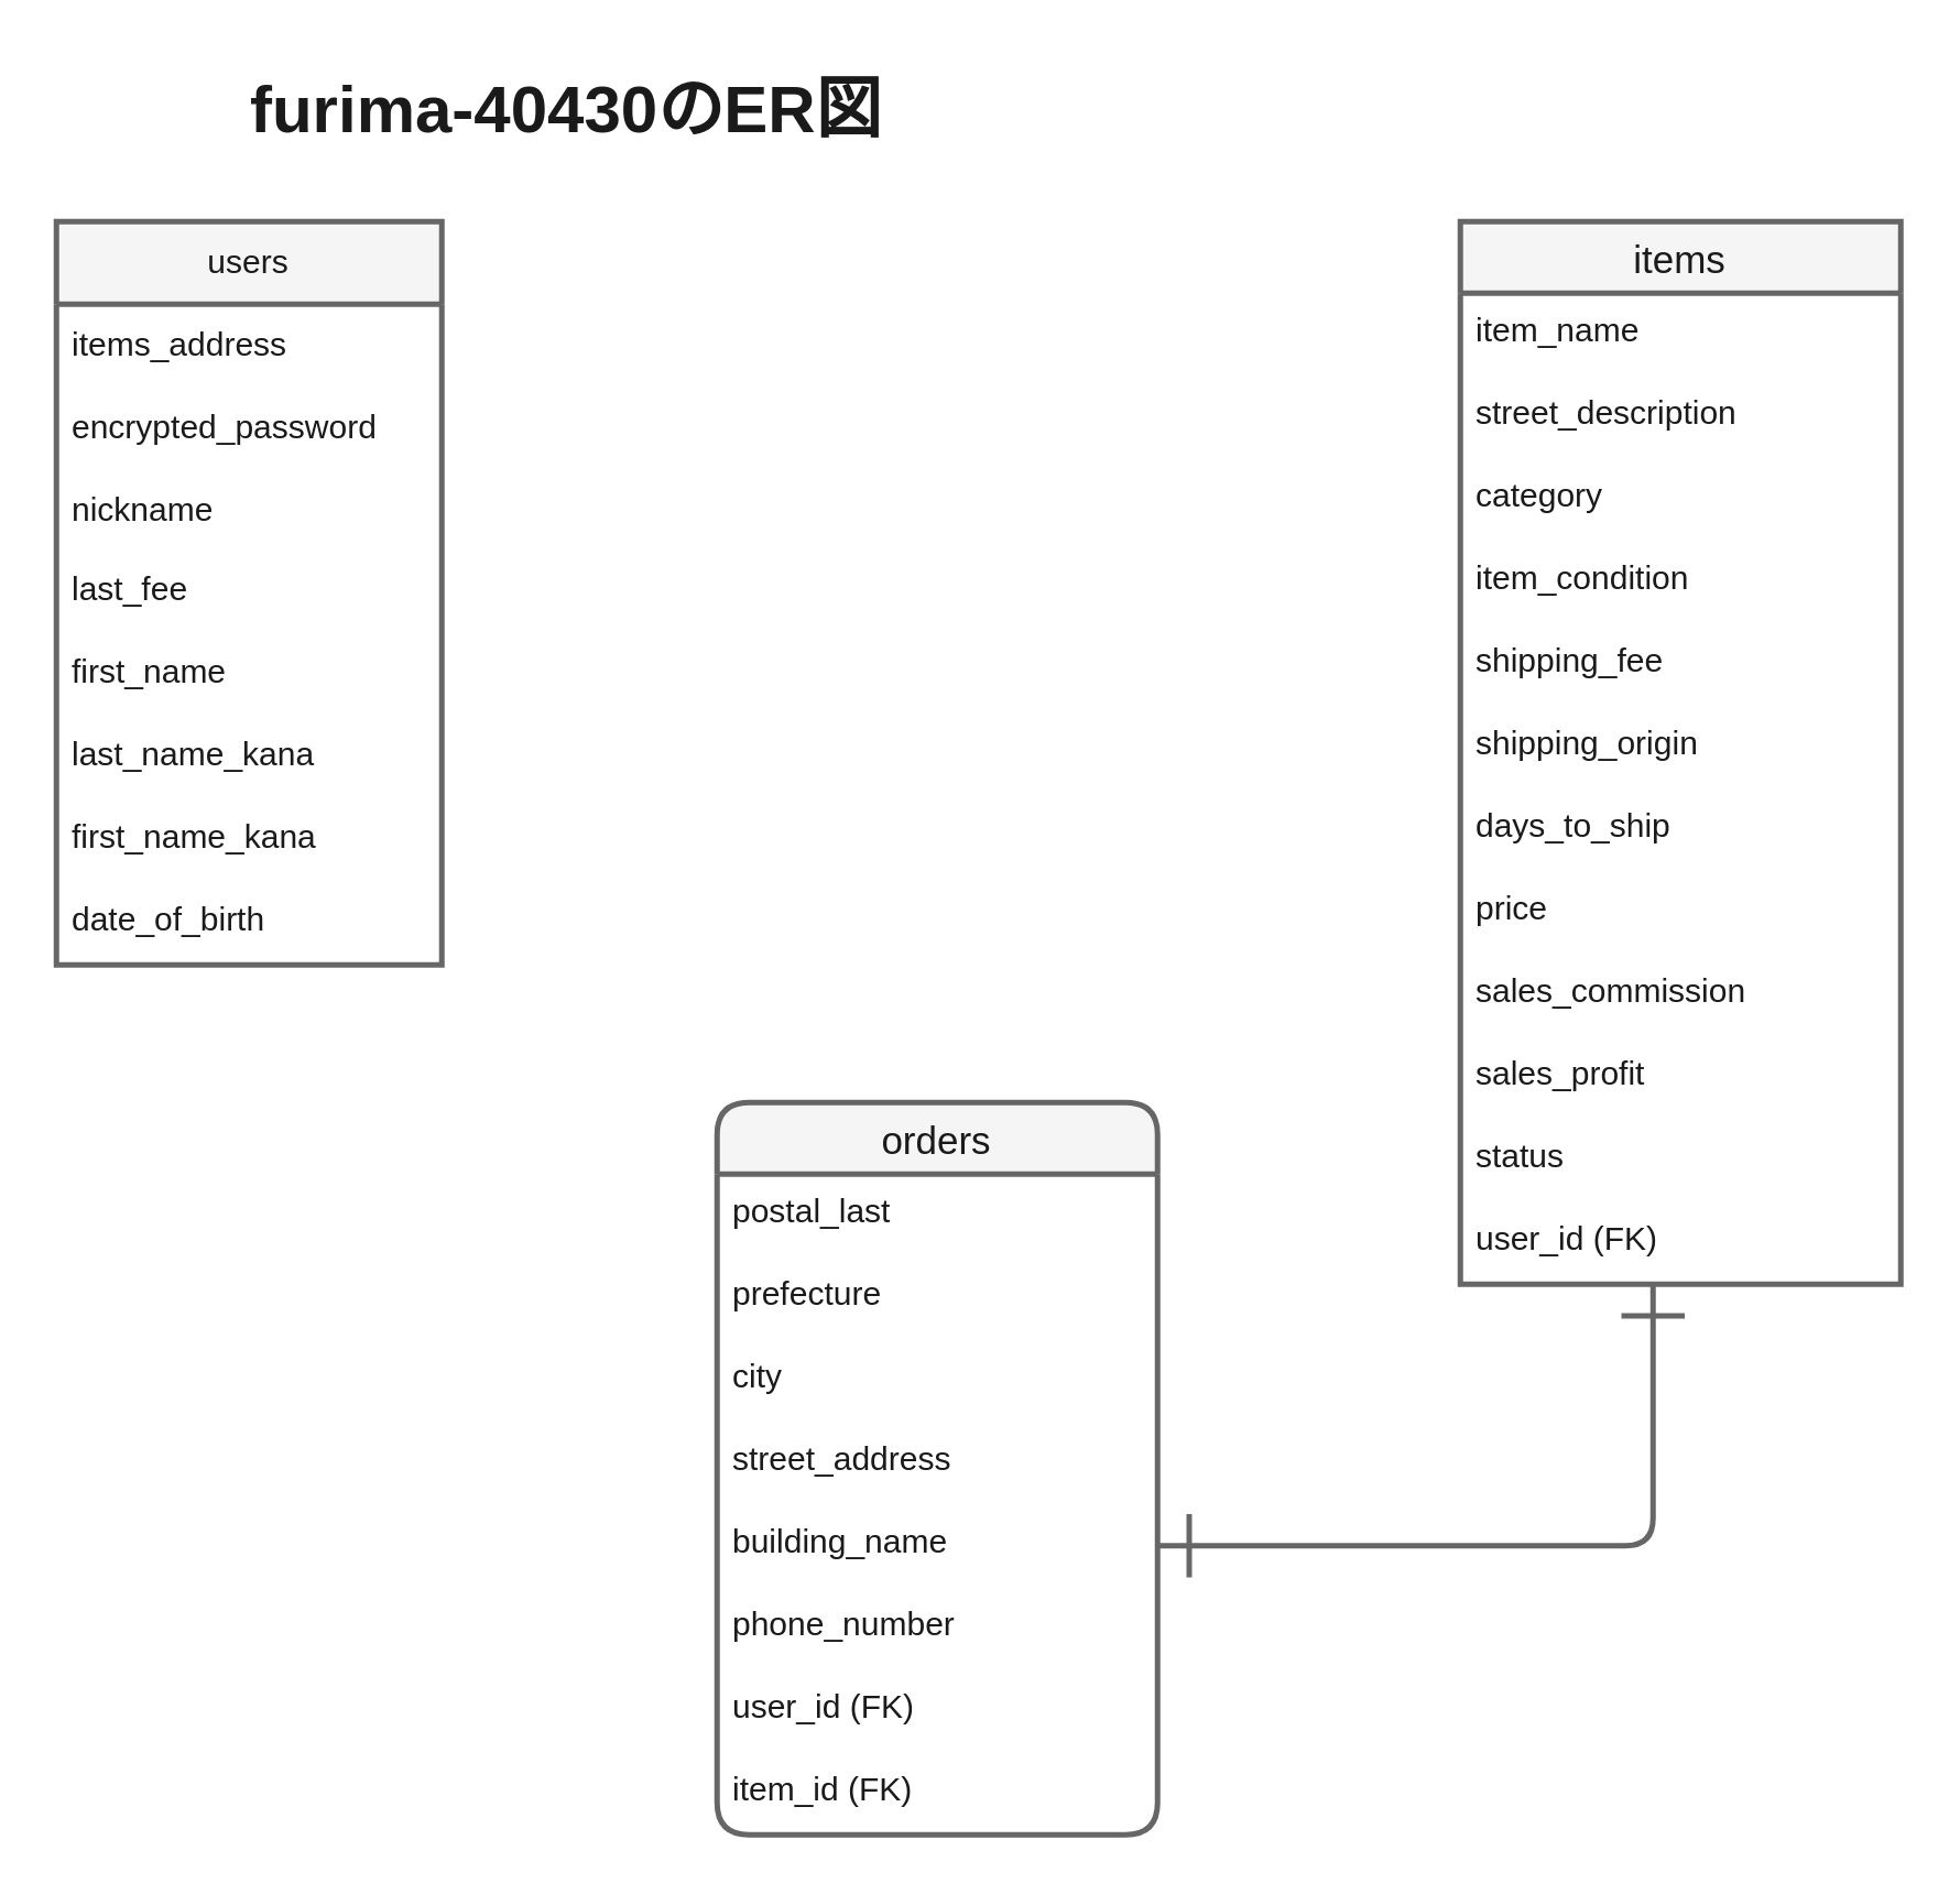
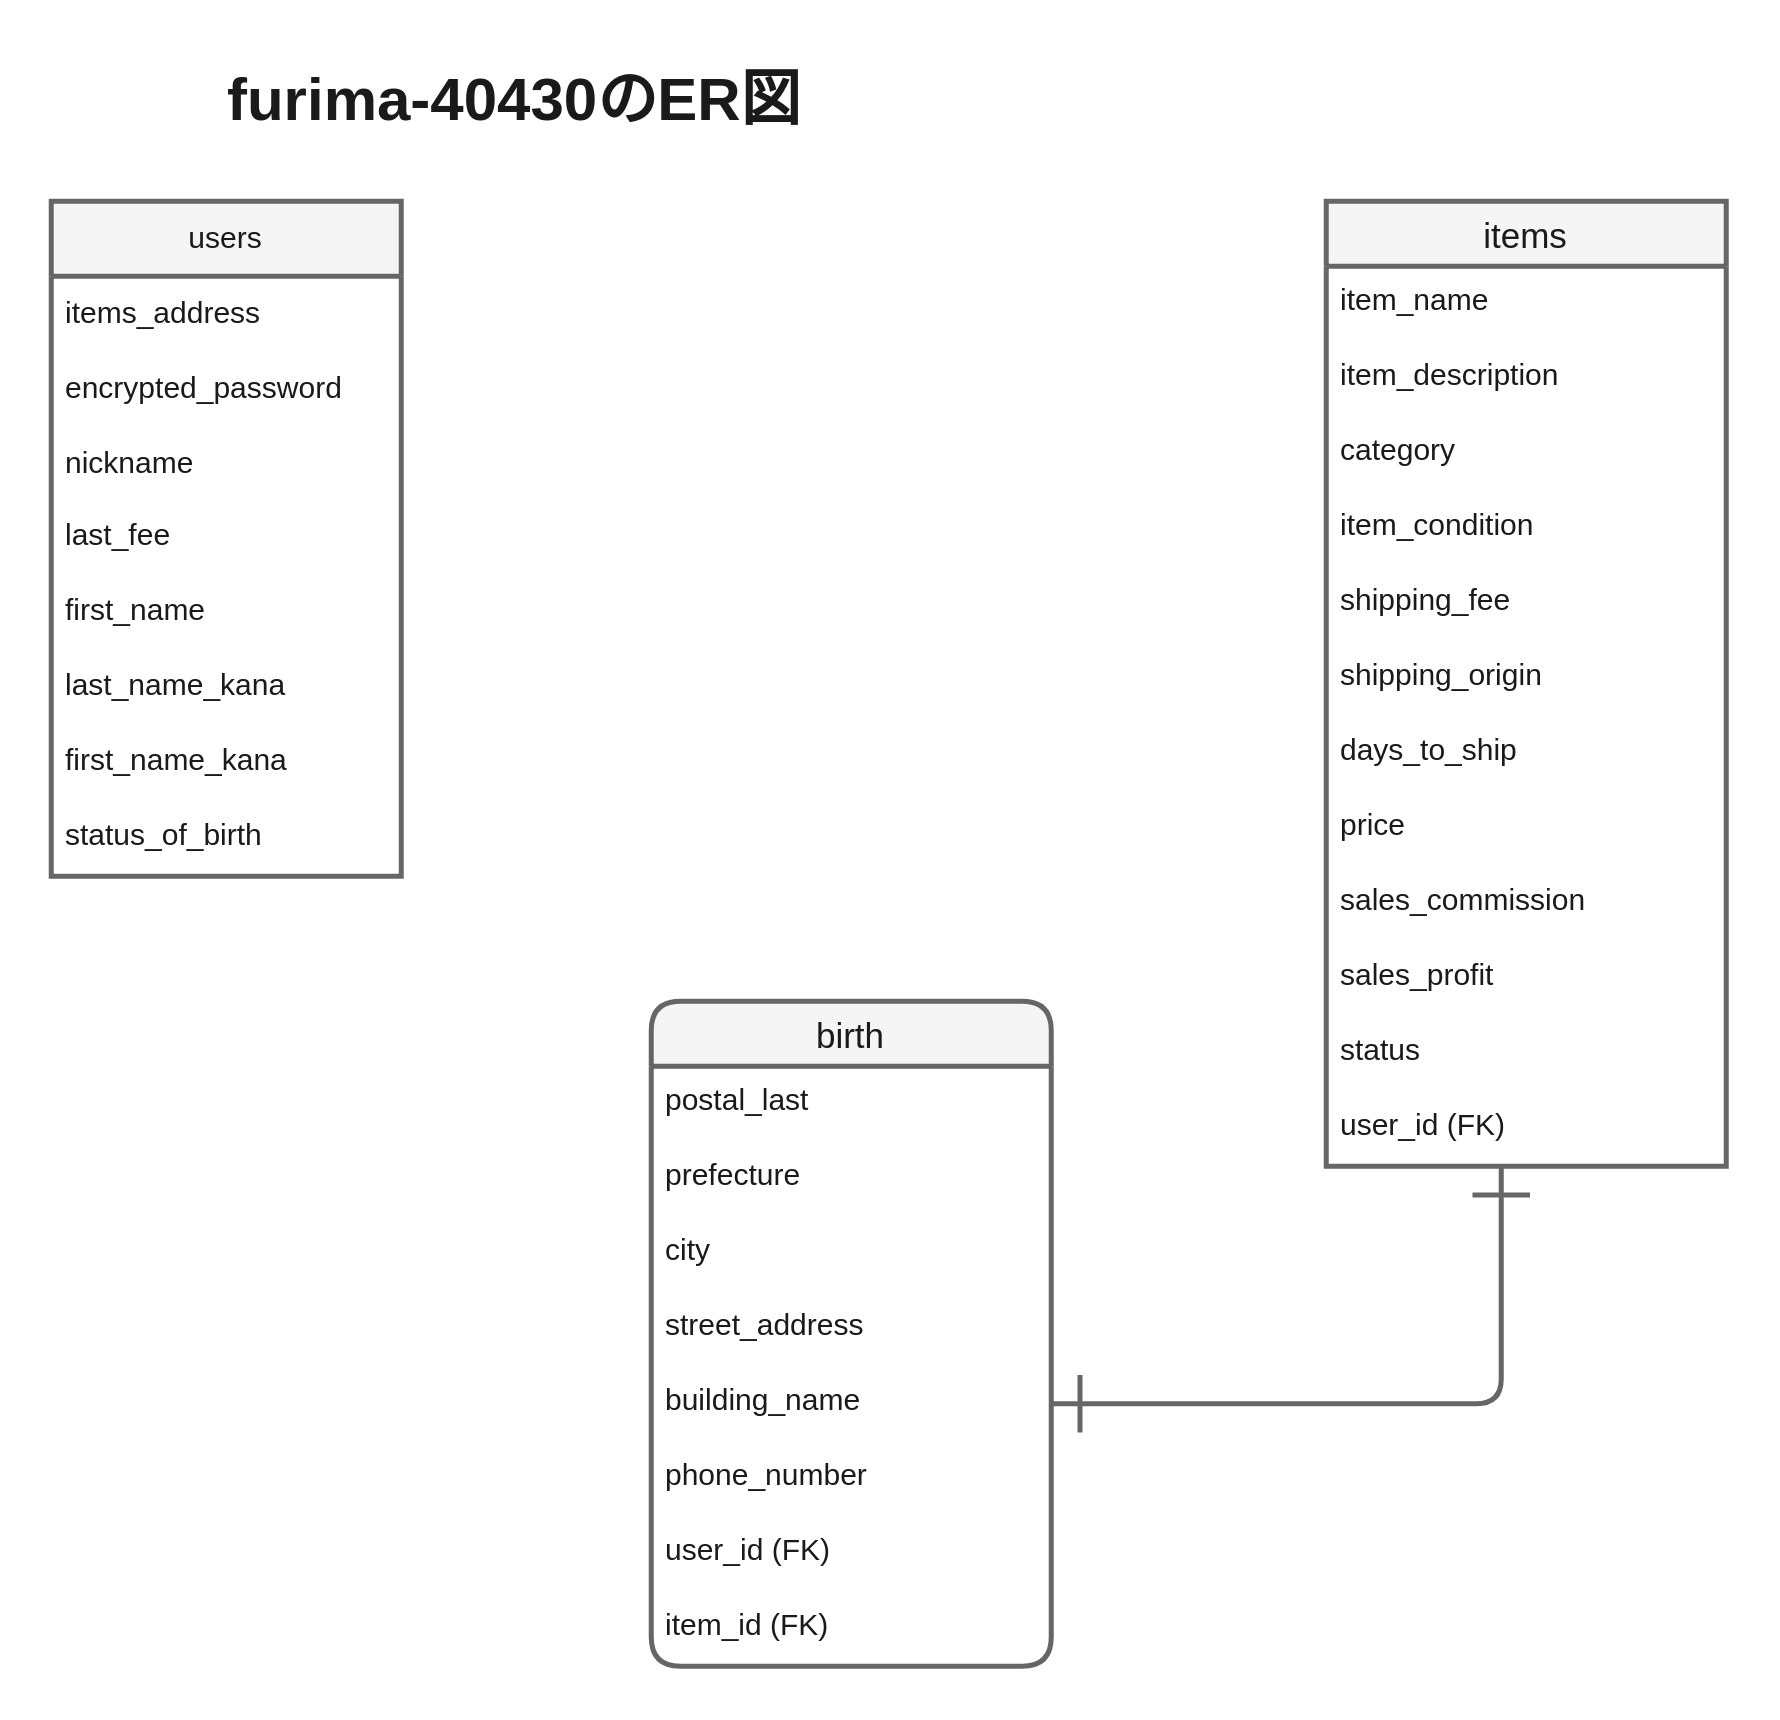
  <mxCell id="0" />
  <mxCell id="1" parent="0" />
  <mxCell id="2" value="users" style="swimlane;fontStyle=0;childLayout=stackLayout;horizontal=1;startSize=30;horizontalStack=0;resizeParent=1;resizeParentMax=0;resizeLast=0;collapsible=1;marginBottom=0;whiteSpace=wrap;html=1;fillColor=#f5f5f5;strokeColor=#666666;fontColor=#1A1A1A;strokeWidth=2;" parent="1" vertex="1"><mxGeometry x="20" y="80" width="140" height="270" as="geometry" /></mxCell>
  <mxCell id="3" value="items_address" style="text;strokeColor=none;fillColor=none;align=left;verticalAlign=middle;spacingLeft=4;spacingRight=4;overflow=hidden;points=[[0,0.5],[1,0.5]];portConstraint=eastwest;rotatable=0;whiteSpace=wrap;html=1;fontColor=#1A1A1A;" parent="2" vertex="1"><mxGeometry y="30" width="140" height="30" as="geometry" /></mxCell>
  <mxCell id="4" value="encrypted_password" style="text;strokeColor=none;fillColor=none;align=left;verticalAlign=middle;spacingLeft=4;spacingRight=4;overflow=hidden;points=[[0,0.5],[1,0.5]];portConstraint=eastwest;rotatable=0;whiteSpace=wrap;html=1;fontColor=#1A1A1A;" parent="2" vertex="1"><mxGeometry y="60" width="140" height="30" as="geometry" /></mxCell>
  <mxCell id="5" value="nickname" style="text;strokeColor=none;fillColor=none;align=left;verticalAlign=middle;spacingLeft=4;spacingRight=4;overflow=hidden;points=[[0,0.5],[1,0.5]];portConstraint=eastwest;rotatable=0;whiteSpace=wrap;html=1;fontColor=#1A1A1A;" parent="2" vertex="1"><mxGeometry y="90" width="140" height="30" as="geometry" /></mxCell>
  <mxCell id="6" value="last_fee" style="text;strokeColor=none;fillColor=none;spacingLeft=4;spacingRight=4;overflow=hidden;rotatable=0;points=[[0,0.5],[1,0.5]];portConstraint=eastwest;fontSize=12;fontColor=#1A1A1A;" parent="2" vertex="1"><mxGeometry y="120" width="140" height="30" as="geometry" /></mxCell>
  <mxCell id="7" value="first_name" style="text;strokeColor=none;fillColor=none;spacingLeft=4;spacingRight=4;overflow=hidden;rotatable=0;points=[[0,0.5],[1,0.5]];portConstraint=eastwest;fontSize=12;fontColor=#1A1A1A;" parent="2" vertex="1"><mxGeometry y="150" width="140" height="30" as="geometry" /></mxCell>
  <mxCell id="8" value="last_name_kana" style="text;strokeColor=none;fillColor=none;spacingLeft=4;spacingRight=4;overflow=hidden;rotatable=0;points=[[0,0.5],[1,0.5]];portConstraint=eastwest;fontSize=12;fontColor=#1A1A1A;" parent="2" vertex="1"><mxGeometry y="180" width="140" height="30" as="geometry" /></mxCell>
  <mxCell id="9" value="first_name_kana" style="text;strokeColor=none;fillColor=none;spacingLeft=4;spacingRight=4;overflow=hidden;rotatable=0;points=[[0,0.5],[1,0.5]];portConstraint=eastwest;fontSize=12;fontColor=#1A1A1A;" parent="2" vertex="1"><mxGeometry y="210" width="140" height="30" as="geometry" /></mxCell>
- <mxCell id="10" value="date_of_birth" style="text;strokeColor=none;fillColor=none;spacingLeft=4;spacingRight=4;overflow=hidden;rotatable=0;points=[[0,0.5],[1,0.5]];portConstraint=eastwest;fontSize=12;fontColor=#1A1A1A;" parent="2" vertex="1"><mxGeometry y="240" width="140" height="30" as="geometry" /></mxCell>
+ <mxCell id="10" value="status_of_birth" style="text;strokeColor=none;fillColor=none;spacingLeft=4;spacingRight=4;overflow=hidden;rotatable=0;points=[[0,0.5],[1,0.5]];portConstraint=eastwest;fontSize=12;fontColor=#1A1A1A;" parent="2" vertex="1"><mxGeometry y="240" width="140" height="30" as="geometry" /></mxCell>
  <mxCell id="11" value="items" style="swimlane;fontStyle=0;childLayout=stackLayout;horizontal=1;startSize=26;horizontalStack=0;resizeParent=1;resizeParentMax=0;resizeLast=0;collapsible=1;marginBottom=0;align=center;fontSize=14;fillColor=#f5f5f5;fontColor=#1A1A1A;strokeColor=#666666;strokeWidth=2;" parent="1" vertex="1"><mxGeometry x="530" y="80" width="160" height="386" as="geometry" /></mxCell>
  <mxCell id="12" value="item_name" style="text;strokeColor=none;fillColor=none;spacingLeft=4;spacingRight=4;overflow=hidden;rotatable=0;points=[[0,0.5],[1,0.5]];portConstraint=eastwest;fontSize=12;fontColor=#1A1A1A;" parent="11" vertex="1"><mxGeometry y="26" width="160" height="30" as="geometry" /></mxCell>
- <mxCell id="13" value="street_description" style="text;strokeColor=none;fillColor=none;spacingLeft=4;spacingRight=4;overflow=hidden;rotatable=0;points=[[0,0.5],[1,0.5]];portConstraint=eastwest;fontSize=12;fontColor=#1A1A1A;" parent="11" vertex="1"><mxGeometry y="56" width="160" height="30" as="geometry" /></mxCell>
+ <mxCell id="13" value="item_description" style="text;strokeColor=none;fillColor=none;spacingLeft=4;spacingRight=4;overflow=hidden;rotatable=0;points=[[0,0.5],[1,0.5]];portConstraint=eastwest;fontSize=12;fontColor=#1A1A1A;" parent="11" vertex="1"><mxGeometry y="56" width="160" height="30" as="geometry" /></mxCell>
  <mxCell id="14" value="category" style="text;strokeColor=none;fillColor=none;spacingLeft=4;spacingRight=4;overflow=hidden;rotatable=0;points=[[0,0.5],[1,0.5]];portConstraint=eastwest;fontSize=12;fontColor=#1A1A1A;" parent="11" vertex="1"><mxGeometry y="86" width="160" height="30" as="geometry" /></mxCell>
  <mxCell id="15" value="item_condition" style="text;strokeColor=none;fillColor=none;spacingLeft=4;spacingRight=4;overflow=hidden;rotatable=0;points=[[0,0.5],[1,0.5]];portConstraint=eastwest;fontSize=12;fontColor=#1A1A1A;" parent="11" vertex="1"><mxGeometry y="116" width="160" height="30" as="geometry" /></mxCell>
  <mxCell id="16" value="shipping_fee" style="text;strokeColor=none;fillColor=none;spacingLeft=4;spacingRight=4;overflow=hidden;rotatable=0;points=[[0,0.5],[1,0.5]];portConstraint=eastwest;fontSize=12;fontColor=#1A1A1A;" parent="11" vertex="1"><mxGeometry y="146" width="160" height="30" as="geometry" /></mxCell>
  <mxCell id="17" value="shipping_origin" style="text;strokeColor=none;fillColor=none;spacingLeft=4;spacingRight=4;overflow=hidden;rotatable=0;points=[[0,0.5],[1,0.5]];portConstraint=eastwest;fontSize=12;fontColor=#1A1A1A;" parent="11" vertex="1"><mxGeometry y="176" width="160" height="30" as="geometry" /></mxCell>
  <mxCell id="18" value="days_to_ship" style="text;strokeColor=none;fillColor=none;spacingLeft=4;spacingRight=4;overflow=hidden;rotatable=0;points=[[0,0.5],[1,0.5]];portConstraint=eastwest;fontSize=12;fontColor=#1A1A1A;" parent="11" vertex="1"><mxGeometry y="206" width="160" height="30" as="geometry" /></mxCell>
  <mxCell id="19" value="price" style="text;strokeColor=none;fillColor=none;spacingLeft=4;spacingRight=4;overflow=hidden;rotatable=0;points=[[0,0.5],[1,0.5]];portConstraint=eastwest;fontSize=12;fontColor=#1A1A1A;" parent="11" vertex="1"><mxGeometry y="236" width="160" height="30" as="geometry" /></mxCell>
  <mxCell id="20" value="sales_commission" style="text;strokeColor=none;fillColor=none;spacingLeft=4;spacingRight=4;overflow=hidden;rotatable=0;points=[[0,0.5],[1,0.5]];portConstraint=eastwest;fontSize=12;fontColor=#1A1A1A;" parent="11" vertex="1"><mxGeometry y="266" width="160" height="30" as="geometry" /></mxCell>
  <mxCell id="21" value="sales_profit" style="text;strokeColor=none;fillColor=none;spacingLeft=4;spacingRight=4;overflow=hidden;rotatable=0;points=[[0,0.5],[1,0.5]];portConstraint=eastwest;fontSize=12;fontColor=#1A1A1A;" parent="11" vertex="1"><mxGeometry y="296" width="160" height="30" as="geometry" /></mxCell>
  <mxCell id="22" value="status" style="text;strokeColor=none;fillColor=none;spacingLeft=4;spacingRight=4;overflow=hidden;rotatable=0;points=[[0,0.5],[1,0.5]];portConstraint=eastwest;fontSize=12;fontColor=#1A1A1A;" parent="11" vertex="1"><mxGeometry y="326" width="160" height="30" as="geometry" /></mxCell>
  <mxCell id="23" value="user_id (FK)&#10;" style="text;strokeColor=none;fillColor=none;spacingLeft=4;spacingRight=4;overflow=hidden;rotatable=0;points=[[0,0.5],[1,0.5]];portConstraint=eastwest;fontSize=12;fontColor=#1A1A1A;" parent="11" vertex="1"><mxGeometry y="356" width="160" height="30" as="geometry" /></mxCell>
- <mxCell id="24" value="orders" style="swimlane;fontStyle=0;childLayout=stackLayout;horizontal=1;startSize=26;horizontalStack=0;resizeParent=1;resizeParentMax=0;resizeLast=0;collapsible=1;marginBottom=0;align=center;fontSize=14;rounded=1;fillColor=#f5f5f5;fontColor=#1A1A1A;strokeColor=#666666;strokeWidth=2;" parent="1" vertex="1"><mxGeometry x="260" y="400" width="160" height="266" as="geometry" /></mxCell>
+ <mxCell id="24" value="birth" style="swimlane;fontStyle=0;childLayout=stackLayout;horizontal=1;startSize=26;horizontalStack=0;resizeParent=1;resizeParentMax=0;resizeLast=0;collapsible=1;marginBottom=0;align=center;fontSize=14;rounded=1;fillColor=#f5f5f5;fontColor=#1A1A1A;strokeColor=#666666;strokeWidth=2;" parent="1" vertex="1"><mxGeometry x="260" y="400" width="160" height="266" as="geometry" /></mxCell>
  <mxCell id="25" value="postal_last" style="text;strokeColor=none;fillColor=none;spacingLeft=4;spacingRight=4;overflow=hidden;rotatable=0;points=[[0,0.5],[1,0.5]];portConstraint=eastwest;fontSize=12;rounded=1;fontColor=#1A1A1A;" parent="24" vertex="1"><mxGeometry y="26" width="160" height="30" as="geometry" /></mxCell>
  <mxCell id="26" value="prefecture" style="text;strokeColor=none;fillColor=none;spacingLeft=4;spacingRight=4;overflow=hidden;rotatable=0;points=[[0,0.5],[1,0.5]];portConstraint=eastwest;fontSize=12;fontColor=#1A1A1A;" parent="24" vertex="1"><mxGeometry y="56" width="160" height="30" as="geometry" /></mxCell>
  <mxCell id="27" value="city" style="text;strokeColor=none;fillColor=none;spacingLeft=4;spacingRight=4;overflow=hidden;rotatable=0;points=[[0,0.5],[1,0.5]];portConstraint=eastwest;fontSize=12;fontColor=#1A1A1A;" parent="24" vertex="1"><mxGeometry y="86" width="160" height="30" as="geometry" /></mxCell>
  <mxCell id="28" value="street_address" style="text;strokeColor=none;fillColor=none;spacingLeft=4;spacingRight=4;overflow=hidden;rotatable=0;points=[[0,0.5],[1,0.5]];portConstraint=eastwest;fontSize=12;fontColor=#1A1A1A;" parent="24" vertex="1"><mxGeometry y="116" width="160" height="30" as="geometry" /></mxCell>
  <mxCell id="29" value="building_name" style="text;strokeColor=none;fillColor=none;spacingLeft=4;spacingRight=4;overflow=hidden;rotatable=0;points=[[0,0.5],[1,0.5]];portConstraint=eastwest;fontSize=12;fontColor=#1A1A1A;" parent="24" vertex="1"><mxGeometry y="146" width="160" height="30" as="geometry" /></mxCell>
  <mxCell id="30" value="phone_number" style="text;strokeColor=none;fillColor=none;spacingLeft=4;spacingRight=4;overflow=hidden;rotatable=0;points=[[0,0.5],[1,0.5]];portConstraint=eastwest;fontSize=12;fontColor=#1A1A1A;" parent="24" vertex="1"><mxGeometry y="176" width="160" height="30" as="geometry" /></mxCell>
  <mxCell id="31" value="user_id (FK)" style="text;strokeColor=none;fillColor=none;spacingLeft=4;spacingRight=4;overflow=hidden;rotatable=0;points=[[0,0.5],[1,0.5]];portConstraint=eastwest;fontSize=12;fontColor=#1A1A1A;" parent="24" vertex="1"><mxGeometry y="206" width="160" height="30" as="geometry" /></mxCell>
  <mxCell id="32" value="item_id (FK)" style="text;strokeColor=none;fillColor=none;spacingLeft=4;spacingRight=4;overflow=hidden;rotatable=0;points=[[0,0.5],[1,0.5]];portConstraint=eastwest;fontSize=12;fontColor=#1A1A1A;" parent="24" vertex="1"><mxGeometry y="236" width="160" height="30" as="geometry" /></mxCell>
  <mxCell id="33" style="edgeStyle=orthogonalEdgeStyle;jumpSize=6;html=1;exitX=1;exitY=0.5;exitDx=0;exitDy=0;strokeWidth=2;startArrow=ERone;startFill=0;endArrow=ERone;endFill=0;startSize=20;endSize=20;fontColor=#1A1A1A;strokeColor=#666666;" parent="1" source="29" target="23" edge="1"><mxGeometry relative="1" as="geometry"><mxPoint x="610" y="470" as="targetPoint" /><Array as="points"><mxPoint x="600" y="561" /></Array></mxGeometry></mxCell>
  <mxCell id="34" value="furima-40430のER図" style="text;strokeColor=none;fillColor=none;html=1;fontSize=24;fontStyle=1;verticalAlign=middle;align=center;rounded=1;fontColor=#1A1A1A;" parent="1" vertex="1"><mxGeometry x="85" y="20" width="240" height="40" as="geometry" /></mxCell>
